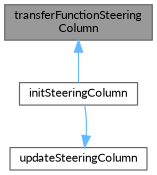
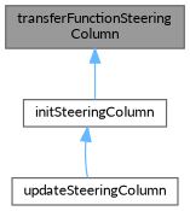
  digraph {
    fontname=Lato
    rankdir=TB
    node [color=grey40 fillcolor=white fontname=Lato fontsize=10 shape=box style=filled]
    edge [color=steelblue1 dir=back fontname=Lato fontsize=10 labelfontname=Helvetica labelfontsize=10 style=solid]
    n1 [color=gray40 fillcolor=grey60 fontcolor=black height=0.2 label="transferFunctionSteering\lColumn" width=0.4]
    n2 [height=0.2 label=initSteeringColumn width=0.4]
    n3 [height=0.2 label=updateSteeringColumn width=0.4]
    n1 -> n2
-   n3 -> n2
+   n2 -> n3
  }
